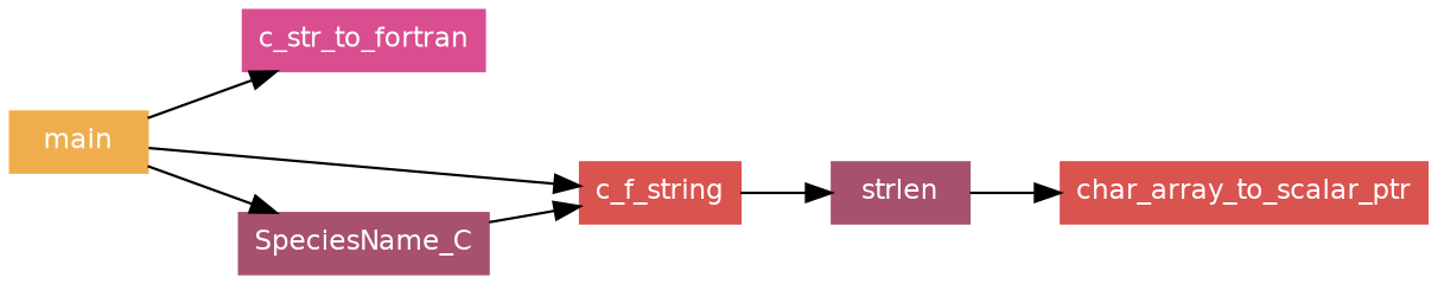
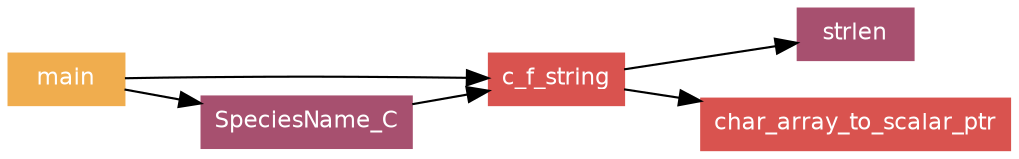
  digraph {
    concentrate=false
    fontname="DejaVu Sans"
    rankdir=LR
    node [color="#d9534f" fontcolor=white fontname="DejaVu Sans" fontsize=10.5 margin=0.08 shape=box style=filled]
    edge [color="#000000" fontname="DejaVu Sans" fontsize=9.5]
-   n1 [color="#d94e8f" height=0.0 label=c_str_to_fortran]
    n2 [height=0.0 label=c_f_string]
    n3 [color="#A7506F" height=0.0 label=strlen]
    n4 [height=0.0 label=char_array_to_scalar_ptr]
    n5 [color="#A7506F" height=0.0 label=SpeciesName_C]
    n6 [color="#f0ad4e" height=0.0 label=main]
    n2 -> n3
-   n3 -> n4
+   n2 -> n4
    n5 -> n2
-   n6 -> n1
    n6 -> n2
    n6 -> n5
  }
